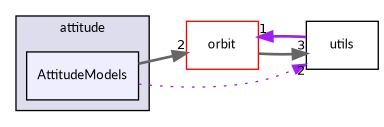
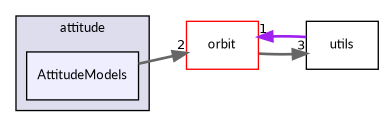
  digraph {
    compound=true
    fontname=Lato
    rankdir=LR
    node [fontname=Lato fontsize=10 shape=box style=filled]
    edge [color=gray40 fontname=Lato headlabel=2 labeldistance=1.5 labelfontname=Helvetica labelfontsize=10 style=bold]
    n1 [fillcolor="#eeeeff" label=AttitudeModels pencolor=black]
    n2 [color=red fillcolor=white label=orbit]
    n3 [label=utils style=""]
    subgraph cluster_1 {
      bgcolor="#ddddee"
      fontsize=10
      label=attitude
      pencolor=black
      n1
    }
    n1 -> n2
-   n1 -> n3 [color=purple style=dotted]
    n2 -> n3 [headlabel=3]
    n3 -> n2 [color=purple headlabel=1]
  }
